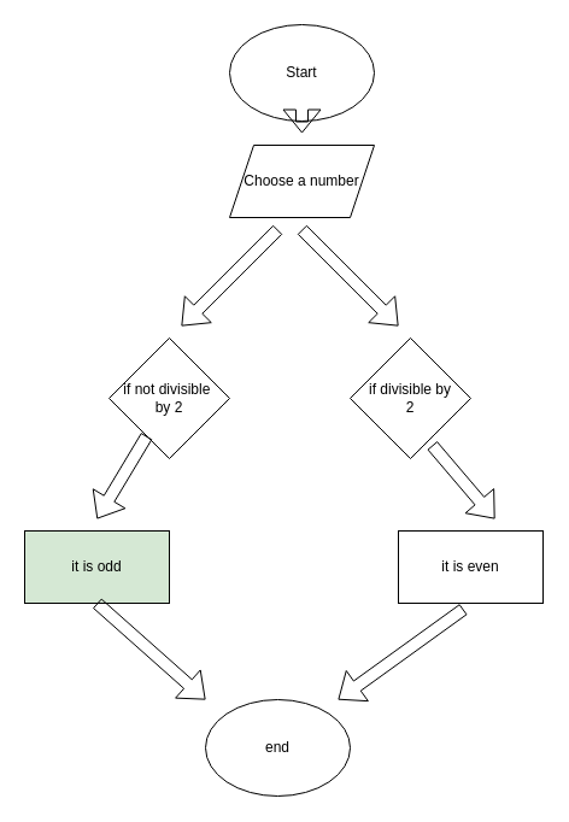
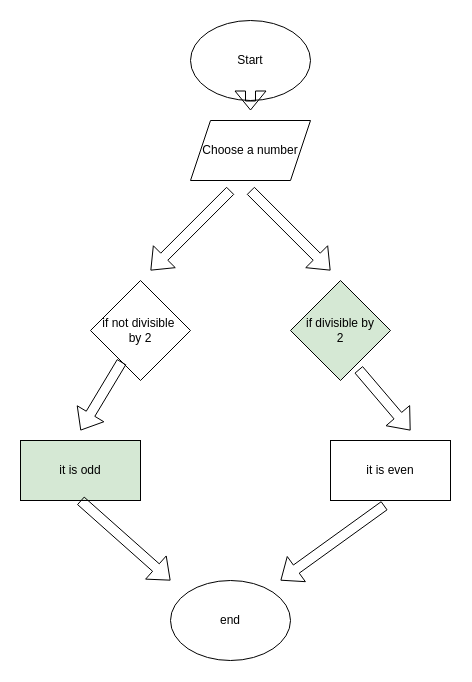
  <mxCell id="0" />
  <mxCell id="1" parent="0" />
  <mxCell id="2" value="Start" style="ellipse;whiteSpace=wrap;html=1;" vertex="1" parent="1"><mxGeometry x="190" y="20" width="120" height="80" as="geometry" /></mxCell>
  <mxCell id="3" value="" style="shape=flexArrow;endArrow=classic;html=1;rounded=0;exitX=0.5;exitY=1;exitDx=0;exitDy=0;" edge="1" parent="1" source="2"><mxGeometry width="50" height="50" relative="1" as="geometry"><mxPoint x="240" y="150" as="sourcePoint" /><mxPoint x="250" y="110" as="targetPoint" /></mxGeometry></mxCell>
  <mxCell id="4" value="Choose a number" style="shape=parallelogram;perimeter=parallelogramPerimeter;whiteSpace=wrap;html=1;fixedSize=1;" vertex="1" parent="1"><mxGeometry x="190" y="120" width="120" height="60" as="geometry" /></mxCell>
- <mxCell id="5" value="if divisible by&lt;div&gt;2&lt;/div&gt;" style="rhombus;whiteSpace=wrap;html=1;" vertex="1" parent="1"><mxGeometry x="290" y="280" width="100" height="100" as="geometry" /></mxCell>
+ <mxCell id="5" value="if divisible by&lt;div&gt;2&lt;/div&gt;" style="rhombus;whiteSpace=wrap;html=1;fillColor=#d5e8d4;" vertex="1" parent="1"><mxGeometry x="290" y="280" width="100" height="100" as="geometry" /></mxCell>
  <mxCell id="6" value="" style="shape=flexArrow;endArrow=classic;html=1;rounded=0;" edge="1" parent="1"><mxGeometry width="50" height="50" relative="1" as="geometry"><mxPoint x="250" y="190" as="sourcePoint" /><mxPoint x="330" y="270" as="targetPoint" /></mxGeometry></mxCell>
  <mxCell id="7" value="" style="shape=flexArrow;endArrow=classic;html=1;rounded=0;" edge="1" parent="1"><mxGeometry width="50" height="50" relative="1" as="geometry"><mxPoint x="230" y="190" as="sourcePoint" /><mxPoint x="150" y="270" as="targetPoint" /></mxGeometry></mxCell>
  <mxCell id="8" value="if not divisible&amp;nbsp;&lt;div&gt;&lt;div&gt;by 2&lt;/div&gt;&lt;/div&gt;" style="rhombus;whiteSpace=wrap;html=1;" vertex="1" parent="1"><mxGeometry x="90" y="280" width="100" height="100" as="geometry" /></mxCell>
  <mxCell id="9" value="it is even" style="rounded=0;whiteSpace=wrap;html=1;" vertex="1" parent="1"><mxGeometry x="330" y="440" width="120" height="60" as="geometry" /></mxCell>
  <mxCell id="10" value="it is odd" style="rounded=0;whiteSpace=wrap;html=1;fillColor=#d5e8d4;" vertex="1" parent="1"><mxGeometry x="20" y="440" width="120" height="60" as="geometry" /></mxCell>
  <mxCell id="11" value="" style="shape=flexArrow;endArrow=classic;html=1;rounded=0;" edge="1" parent="1" source="8"><mxGeometry width="50" height="50" relative="1" as="geometry"><mxPoint x="50" y="310" as="sourcePoint" /><mxPoint x="80" y="430" as="targetPoint" /></mxGeometry></mxCell>
  <mxCell id="12" value="" style="shape=flexArrow;endArrow=classic;html=1;rounded=0;exitX=0.68;exitY=0.89;exitDx=0;exitDy=0;exitPerimeter=0;" edge="1" parent="1" source="5"><mxGeometry width="50" height="50" relative="1" as="geometry"><mxPoint x="320" y="420" as="sourcePoint" /><mxPoint x="410" y="430" as="targetPoint" /></mxGeometry></mxCell>
  <mxCell id="13" value="" style="shape=flexArrow;endArrow=classic;html=1;rounded=0;exitX=0.5;exitY=1;exitDx=0;exitDy=0;" edge="1" parent="1" source="10"><mxGeometry width="50" height="50" relative="1" as="geometry"><mxPoint x="90" y="590" as="sourcePoint" /><mxPoint x="170" y="580" as="targetPoint" /></mxGeometry></mxCell>
  <mxCell id="14" value="" style="shape=flexArrow;endArrow=classic;html=1;rounded=0;exitX=0.45;exitY=1.083;exitDx=0;exitDy=0;exitPerimeter=0;" edge="1" parent="1" source="9"><mxGeometry width="50" height="50" relative="1" as="geometry"><mxPoint x="310" y="520" as="sourcePoint" /><mxPoint x="280" y="580" as="targetPoint" /></mxGeometry></mxCell>
  <mxCell id="15" value="end" style="ellipse;whiteSpace=wrap;html=1;" vertex="1" parent="1"><mxGeometry x="170" y="580" width="120" height="80" as="geometry" /></mxCell>
